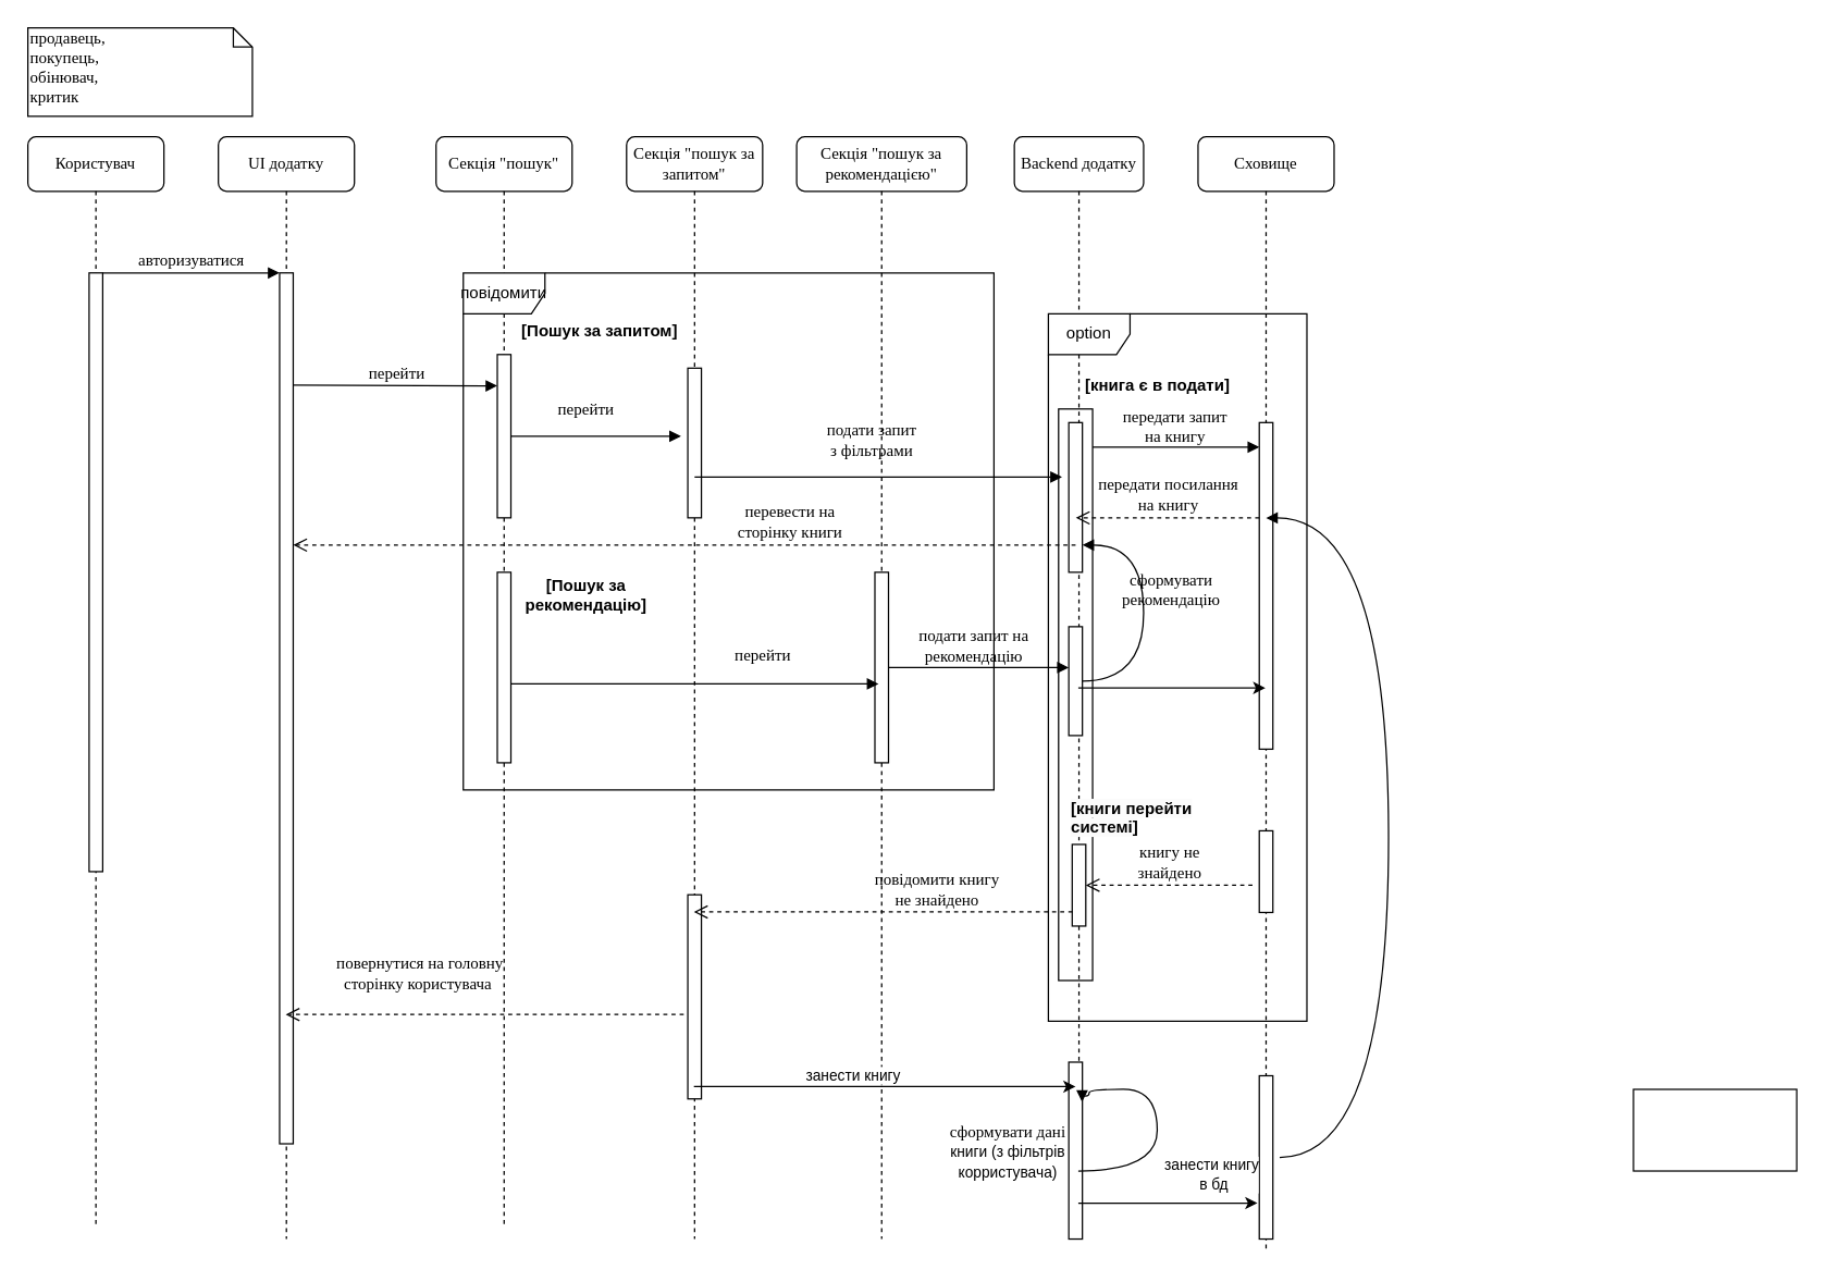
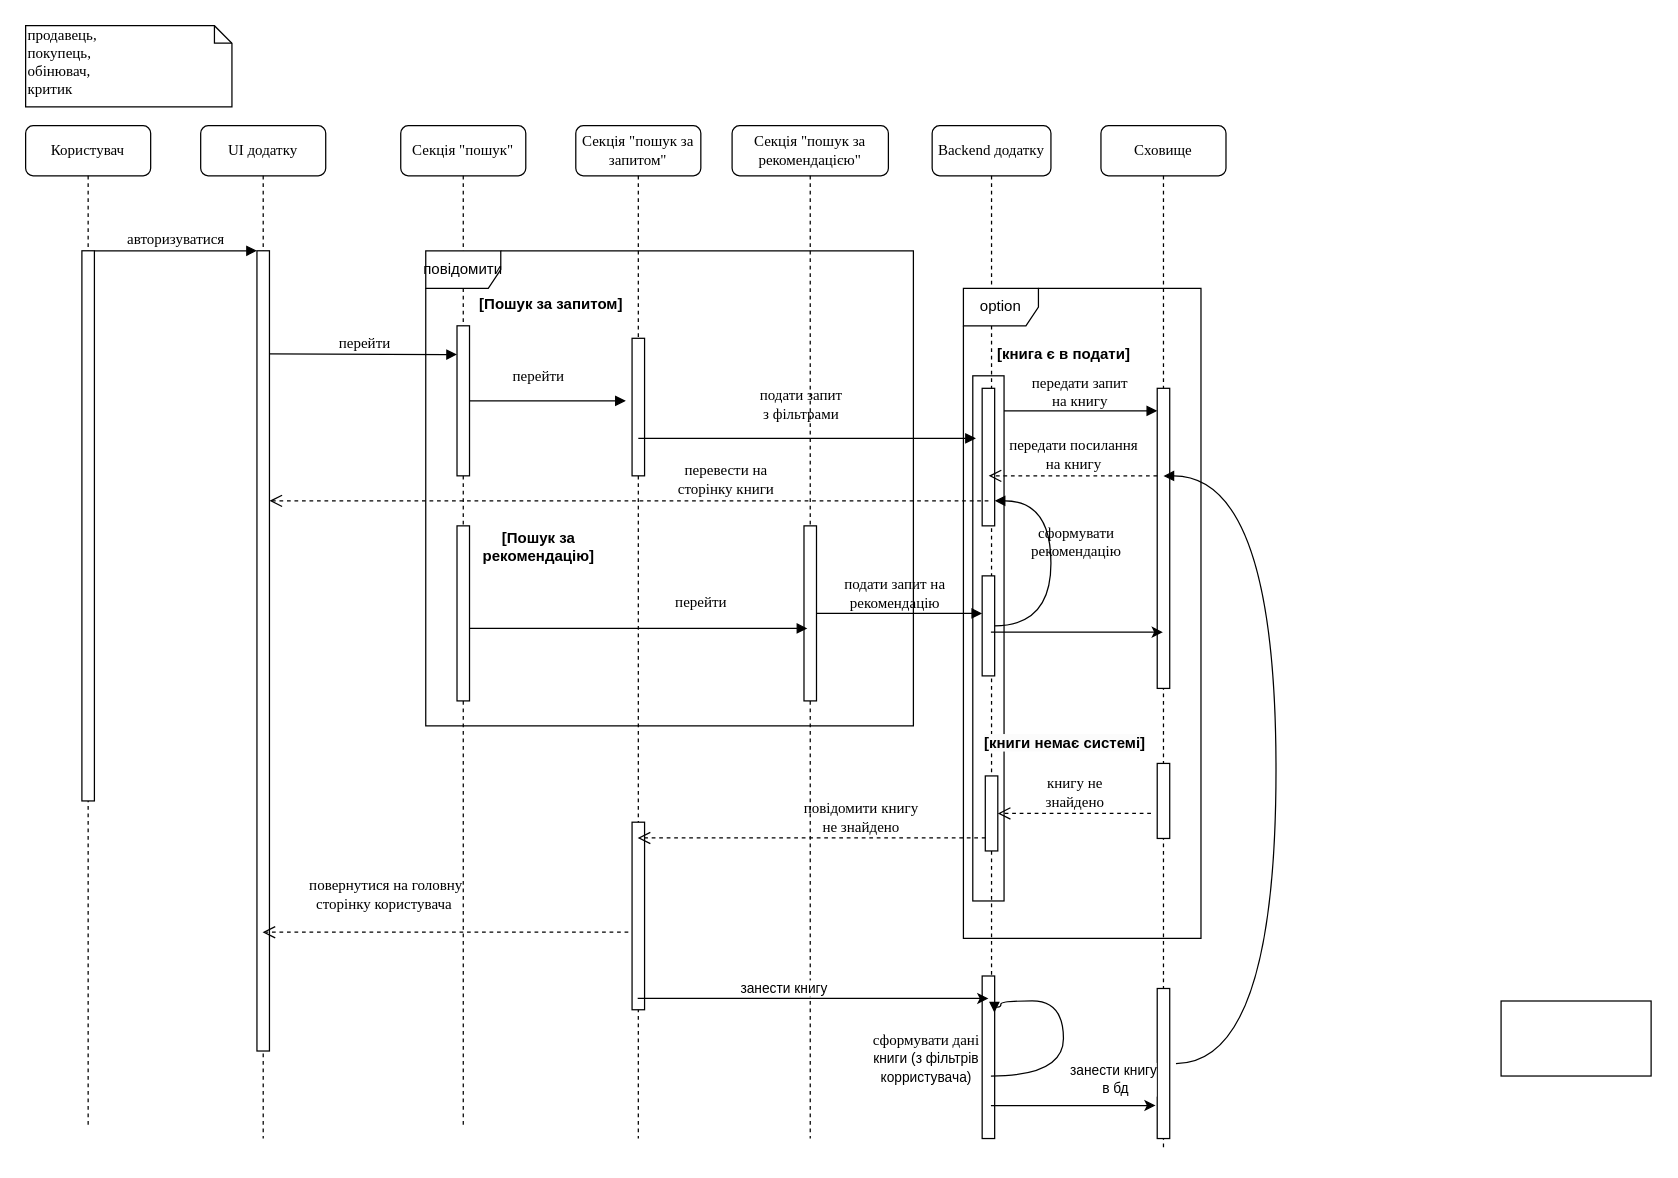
  <mxCell id="0" />
  <mxCell id="1" parent="0" />
  <mxCell id="2" value="" style="html=1;points=[];perimeter=orthogonalPerimeter;rounded=0;shadow=0;comic=0;labelBackgroundColor=none;strokeWidth=1;fontFamily=Verdana;fontSize=12;align=center;" parent="1" vertex="1"><mxGeometry x="777.5" y="300" width="25" height="420" as="geometry" /></mxCell>
  <mxCell id="3" value="UI додатку" style="shape=umlLifeline;perimeter=lifelinePerimeter;whiteSpace=wrap;html=1;container=1;collapsible=0;recursiveResize=0;outlineConnect=0;rounded=1;shadow=0;comic=0;labelBackgroundColor=none;strokeWidth=1;fontFamily=Verdana;fontSize=12;align=center;" parent="1" vertex="1"><mxGeometry x="160" y="100" width="100" height="810" as="geometry" /></mxCell>
  <mxCell id="4" value="" style="html=1;points=[];perimeter=orthogonalPerimeter;rounded=0;shadow=0;comic=0;labelBackgroundColor=none;strokeWidth=1;fontFamily=Verdana;fontSize=12;align=center;" parent="3" vertex="1"><mxGeometry x="45" y="100" width="10" height="640" as="geometry" /></mxCell>
  <mxCell id="5" value="перейти" style="html=1;verticalAlign=bottom;endArrow=block;entryX=0;entryY=0;labelBackgroundColor=none;fontFamily=Verdana;fontSize=12;edgeStyle=elbowEdgeStyle;elbow=vertical;" parent="3" edge="1"><mxGeometry relative="1" as="geometry"><mxPoint x="55" y="182.5" as="sourcePoint" /><mxPoint x="205" y="182.5" as="targetPoint" /></mxGeometry></mxCell>
  <mxCell id="6" value="Секція &quot;пошук&quot;" style="shape=umlLifeline;perimeter=lifelinePerimeter;whiteSpace=wrap;html=1;container=1;collapsible=0;recursiveResize=0;outlineConnect=0;rounded=1;shadow=0;comic=0;labelBackgroundColor=none;strokeWidth=1;fontFamily=Verdana;fontSize=12;align=center;" parent="1" vertex="1"><mxGeometry x="320" y="100" width="100" height="800" as="geometry" /></mxCell>
  <mxCell id="7" value="" style="html=1;points=[];perimeter=orthogonalPerimeter;rounded=0;shadow=0;comic=0;labelBackgroundColor=none;strokeWidth=1;fontFamily=Verdana;fontSize=12;align=center;" parent="6" vertex="1"><mxGeometry x="45" y="160" width="10" height="120" as="geometry" /></mxCell>
  <mxCell id="8" value="повернутися на головну &lt;br&gt;сторінку користувача&amp;nbsp;" style="html=1;verticalAlign=bottom;endArrow=open;dashed=1;endSize=8;labelBackgroundColor=none;fontFamily=Verdana;fontSize=12;" edge="1" parent="6" target="3"><mxGeometry x="0.325" y="-13" relative="1" as="geometry"><mxPoint x="-98" y="645" as="targetPoint" /><mxPoint x="182" y="645" as="sourcePoint" /><mxPoint as="offset" /></mxGeometry></mxCell>
  <mxCell id="9" value="Секція &quot;пошук за запитом&quot;" style="shape=umlLifeline;perimeter=lifelinePerimeter;whiteSpace=wrap;html=1;container=1;collapsible=0;recursiveResize=0;outlineConnect=0;rounded=1;shadow=0;comic=0;labelBackgroundColor=none;strokeWidth=1;fontFamily=Verdana;fontSize=12;align=center;" parent="1" vertex="1"><mxGeometry x="460" y="100" width="100" height="810" as="geometry" /></mxCell>
  <mxCell id="10" value="" style="html=1;points=[];perimeter=orthogonalPerimeter;rounded=0;shadow=0;comic=0;labelBackgroundColor=none;strokeWidth=1;fontFamily=Verdana;fontSize=12;align=center;" vertex="1" parent="9"><mxGeometry x="45" y="557" width="10" height="150" as="geometry" /></mxCell>
  <mxCell id="11" value="Секція &quot;пошук за рекомендацією&quot;" style="shape=umlLifeline;perimeter=lifelinePerimeter;whiteSpace=wrap;html=1;container=1;collapsible=0;recursiveResize=0;outlineConnect=0;rounded=1;shadow=0;comic=0;labelBackgroundColor=none;strokeWidth=1;fontFamily=Verdana;fontSize=12;align=center;" parent="1" vertex="1"><mxGeometry x="585" y="100" width="125" height="810" as="geometry" /></mxCell>
  <mxCell id="12" value="Backend додатку" style="shape=umlLifeline;perimeter=lifelinePerimeter;whiteSpace=wrap;html=1;container=1;collapsible=0;recursiveResize=0;outlineConnect=0;rounded=1;shadow=0;comic=0;labelBackgroundColor=none;strokeWidth=1;fontFamily=Verdana;fontSize=12;align=center;" parent="1" vertex="1"><mxGeometry x="745" y="100" width="95" height="810" as="geometry" /></mxCell>
  <mxCell id="13" value="" style="html=1;points=[];perimeter=orthogonalPerimeter;rounded=0;shadow=0;comic=0;labelBackgroundColor=none;strokeWidth=1;fontFamily=Verdana;fontSize=12;align=center;" parent="12" vertex="1"><mxGeometry x="40" y="210" width="10" height="110" as="geometry" /></mxCell>
  <mxCell id="14" value="" style="html=1;points=[];perimeter=orthogonalPerimeter;rounded=0;shadow=0;comic=0;labelBackgroundColor=none;strokeWidth=1;fontFamily=Verdana;fontSize=12;align=center;" parent="12" vertex="1"><mxGeometry x="42.5" y="520" width="10" height="60" as="geometry" /></mxCell>
  <mxCell id="15" value="" style="html=1;points=[];perimeter=orthogonalPerimeter;rounded=0;shadow=0;comic=0;labelBackgroundColor=none;strokeWidth=1;fontFamily=Verdana;fontSize=12;align=center;" parent="12" vertex="1"><mxGeometry x="40" y="360" width="10" height="80" as="geometry" /></mxCell>
  <mxCell id="16" value="сформувати &lt;br&gt;рекомендацію" style="html=1;verticalAlign=bottom;endArrow=block;labelBackgroundColor=none;fontFamily=Verdana;fontSize=12;elbow=vertical;edgeStyle=orthogonalEdgeStyle;curved=1;" parent="12" source="15" target="13" edge="1"><mxGeometry y="-20" relative="1" as="geometry"><mxPoint x="58" y="399.5" as="sourcePoint" /><mxPoint x="180" y="399.5" as="targetPoint" /><mxPoint as="offset" /><Array as="points"><mxPoint x="95" y="400" /><mxPoint x="95" y="300" /></Array></mxGeometry></mxCell>
  <mxCell id="17" value="Сховище" style="shape=umlLifeline;perimeter=lifelinePerimeter;whiteSpace=wrap;html=1;container=1;collapsible=0;recursiveResize=0;outlineConnect=0;rounded=1;shadow=0;comic=0;labelBackgroundColor=none;strokeWidth=1;fontFamily=Verdana;fontSize=12;align=center;" parent="1" vertex="1"><mxGeometry x="880" y="100" width="100" height="820" as="geometry" /></mxCell>
  <mxCell id="18" value="" style="html=1;points=[];perimeter=orthogonalPerimeter;rounded=0;shadow=0;comic=0;labelBackgroundColor=none;strokeWidth=1;fontFamily=Verdana;fontSize=12;align=center;" parent="17" vertex="1"><mxGeometry x="45" y="510" width="10" height="60" as="geometry" /></mxCell>
  <mxCell id="19" value="" style="html=1;points=[];perimeter=orthogonalPerimeter;rounded=0;shadow=0;comic=0;labelBackgroundColor=none;strokeWidth=1;fontFamily=Verdana;fontSize=12;align=center;" vertex="1" parent="17"><mxGeometry x="45" y="690" width="10" height="120" as="geometry" /></mxCell>
  <mxCell id="20" value="Користувач" style="shape=umlLifeline;perimeter=lifelinePerimeter;whiteSpace=wrap;html=1;container=1;collapsible=0;recursiveResize=0;outlineConnect=0;rounded=1;shadow=0;comic=0;labelBackgroundColor=none;strokeWidth=1;fontFamily=Verdana;fontSize=12;align=center;" parent="1" vertex="1"><mxGeometry x="20" y="100" width="100" height="800" as="geometry" /></mxCell>
  <mxCell id="21" value="" style="html=1;points=[];perimeter=orthogonalPerimeter;rounded=0;shadow=0;comic=0;labelBackgroundColor=none;strokeWidth=1;fontFamily=Verdana;fontSize=12;align=center;" parent="20" vertex="1"><mxGeometry x="45" y="100" width="10" height="440" as="geometry" /></mxCell>
  <mxCell id="22" value="" style="html=1;points=[];perimeter=orthogonalPerimeter;rounded=0;shadow=0;comic=0;labelBackgroundColor=none;strokeWidth=1;fontFamily=Verdana;fontSize=12;align=center;" parent="1" vertex="1"><mxGeometry x="505" y="270" width="10" height="110" as="geometry" /></mxCell>
  <mxCell id="23" value="" style="html=1;points=[];perimeter=orthogonalPerimeter;rounded=0;shadow=0;comic=0;labelBackgroundColor=none;strokeWidth=1;fontFamily=Verdana;fontSize=12;align=center;" parent="1" vertex="1"><mxGeometry x="642.5" y="420" width="10" height="140" as="geometry" /></mxCell>
  <mxCell id="24" value="" style="html=1;points=[];perimeter=orthogonalPerimeter;rounded=0;shadow=0;comic=0;labelBackgroundColor=none;strokeColor=#000000;strokeWidth=1;fillColor=#FFFFFF;fontFamily=Verdana;fontSize=12;fontColor=#000000;align=center;" parent="1" vertex="1"><mxGeometry x="925" y="310" width="10" height="240" as="geometry" /></mxCell>
  <mxCell id="25" value="авторизуватися" style="html=1;verticalAlign=bottom;endArrow=block;entryX=0;entryY=0;labelBackgroundColor=none;fontFamily=Verdana;fontSize=12;edgeStyle=elbowEdgeStyle;elbow=vertical;" parent="1" source="21" target="4" edge="1"><mxGeometry relative="1" as="geometry"><mxPoint x="140" y="210" as="sourcePoint" /></mxGeometry></mxCell>
  <mxCell id="26" value="продавець,&amp;nbsp;&lt;br&gt;покупець,&lt;br&gt;обінювач,&lt;br&gt;критик" style="shape=note;whiteSpace=wrap;html=1;size=14;verticalAlign=top;align=left;spacingTop=-6;rounded=0;shadow=0;comic=0;labelBackgroundColor=none;strokeWidth=1;fontFamily=Verdana;fontSize=12" parent="1" vertex="1"><mxGeometry x="20" y="20" width="165" height="65" as="geometry" /></mxCell>
  <mxCell id="27" value="option" style="shape=umlFrame;whiteSpace=wrap;html=1;pointerEvents=0;" parent="1" vertex="1"><mxGeometry x="770" y="230" width="190" height="520" as="geometry" /></mxCell>
  <mxCell id="28" value="передати запит&lt;br&gt;на книгу" style="html=1;verticalAlign=bottom;endArrow=block;labelBackgroundColor=none;fontFamily=Verdana;fontSize=12;elbow=vertical;" parent="1" source="2" edge="1"><mxGeometry x="-0.019" y="-2" relative="1" as="geometry"><mxPoint x="810" y="330" as="sourcePoint" /><mxPoint x="925" y="328" as="targetPoint" /><mxPoint as="offset" /></mxGeometry></mxCell>
  <mxCell id="29" value="[книга є в подати]" style="text;align=center;fontStyle=1;verticalAlign=middle;spacingLeft=3;spacingRight=3;strokeColor=none;rotatable=0;points=[[0,0.5],[1,0.5]];portConstraint=eastwest;html=1;" parent="1" vertex="1"><mxGeometry x="810" y="270" width="80" height="26" as="geometry" /></mxCell>
  <mxCell id="30" value="передати посилання &lt;br&gt;на книгу" style="html=1;verticalAlign=bottom;endArrow=open;dashed=1;endSize=8;exitX=0.18;exitY=0.613;labelBackgroundColor=none;fontFamily=Verdana;fontSize=12;exitDx=0;exitDy=0;exitPerimeter=0;" parent="1" edge="1"><mxGeometry relative="1" as="geometry"><mxPoint x="790.2" y="380" as="targetPoint" /><mxPoint x="925" y="380" as="sourcePoint" /></mxGeometry></mxCell>
- <mxCell id="31" value="&lt;span style=&quot;color: rgb(0, 0, 0); font-family: Helvetica; font-size: 12px; font-style: normal; font-variant-ligatures: normal; font-variant-caps: normal; font-weight: 700; letter-spacing: normal; orphans: 2; text-align: center; text-indent: 0px; text-transform: none; widows: 2; word-spacing: 0px; -webkit-text-stroke-width: 0px; background-color: rgb(251, 251, 251); text-decoration-thickness: initial; text-decoration-style: initial; text-decoration-color: initial; float: none; display: inline !important;&quot;&gt;[книги перейти системі]&lt;/span&gt;" style="text;whiteSpace=wrap;html=1;" parent="1" vertex="1"><mxGeometry x="785" y="580" width="140" height="40" as="geometry" /></mxCell>
+ <mxCell id="31" value="&lt;span style=&quot;color: rgb(0, 0, 0); font-family: Helvetica; font-size: 12px; font-style: normal; font-variant-ligatures: normal; font-variant-caps: normal; font-weight: 700; letter-spacing: normal; orphans: 2; text-align: center; text-indent: 0px; text-transform: none; widows: 2; word-spacing: 0px; -webkit-text-stroke-width: 0px; background-color: rgb(251, 251, 251); text-decoration-thickness: initial; text-decoration-style: initial; text-decoration-color: initial; float: none; display: inline !important;&quot;&gt;[книги немає системі]&lt;/span&gt;" style="text;whiteSpace=wrap;html=1;" parent="1" vertex="1"><mxGeometry x="785" y="580" width="140" height="40" as="geometry" /></mxCell>
  <mxCell id="32" value="книгу не &lt;br&gt;знайдено" style="html=1;verticalAlign=bottom;endArrow=open;dashed=1;endSize=8;labelBackgroundColor=none;fontFamily=Verdana;fontSize=12;" parent="1" edge="1"><mxGeometry relative="1" as="geometry"><mxPoint x="797.5" y="650" as="targetPoint" /><mxPoint x="920" y="650" as="sourcePoint" /></mxGeometry></mxCell>
  <mxCell id="33" value="перейти" style="html=1;verticalAlign=bottom;endArrow=block;labelBackgroundColor=none;fontFamily=Verdana;fontSize=12;elbow=vertical;" parent="1" source="7" edge="1"><mxGeometry x="-0.12" y="10" relative="1" as="geometry"><mxPoint x="270" y="230" as="sourcePoint" /><mxPoint x="500" y="320" as="targetPoint" /><Array as="points"><mxPoint x="500" y="320" /></Array><mxPoint as="offset" /></mxGeometry></mxCell>
  <mxCell id="34" value="повідомити" style="shape=umlFrame;whiteSpace=wrap;html=1;pointerEvents=0;" parent="1" vertex="1"><mxGeometry x="340" y="200" width="390" height="380" as="geometry" /></mxCell>
  <mxCell id="35" value="[Пошук за запитом]" style="text;align=center;fontStyle=1;verticalAlign=middle;spacingLeft=3;spacingRight=3;strokeColor=none;rotatable=0;points=[[0,0.5],[1,0.5]];portConstraint=eastwest;html=1;" parent="1" vertex="1"><mxGeometry x="400" y="230" width="80" height="26" as="geometry" /></mxCell>
  <mxCell id="36" value="перевести на &lt;br&gt;сторінку книги" style="html=1;verticalAlign=bottom;endArrow=open;dashed=1;endSize=8;labelBackgroundColor=none;fontFamily=Verdana;fontSize=12;" parent="1" target="4" edge="1"><mxGeometry x="-0.27" relative="1" as="geometry"><mxPoint x="802" y="394" as="targetPoint" /><mxPoint x="790" y="400" as="sourcePoint" /><mxPoint as="offset" /></mxGeometry></mxCell>
  <mxCell id="37" value="" style="html=1;points=[];perimeter=orthogonalPerimeter;rounded=0;shadow=0;comic=0;labelBackgroundColor=none;strokeWidth=1;fontFamily=Verdana;fontSize=12;align=center;" parent="1" vertex="1"><mxGeometry x="365" y="420" width="10" height="140" as="geometry" /></mxCell>
  <mxCell id="38" value="[Пошук за &lt;br&gt;рекомендацію]" style="text;align=center;fontStyle=1;verticalAlign=middle;spacingLeft=3;spacingRight=3;strokeColor=none;rotatable=0;points=[[0,0.5],[1,0.5]];portConstraint=eastwest;html=1;" parent="1" vertex="1"><mxGeometry x="390" y="424" width="80" height="26" as="geometry" /></mxCell>
  <mxCell id="39" value="перейти" style="html=1;verticalAlign=bottom;endArrow=block;entryX=0.27;entryY=0.586;labelBackgroundColor=none;fontFamily=Verdana;fontSize=12;edgeStyle=elbowEdgeStyle;elbow=vertical;entryDx=0;entryDy=0;entryPerimeter=0;" parent="1" source="37" target="23" edge="1"><mxGeometry x="0.369" y="12" relative="1" as="geometry"><mxPoint x="435" y="500" as="sourcePoint" /><mxPoint x="585" y="500" as="targetPoint" /><mxPoint as="offset" /></mxGeometry></mxCell>
  <mxCell id="40" value="подати запит &lt;br&gt;з фільтрами" style="html=1;verticalAlign=bottom;endArrow=block;entryX=0.27;entryY=0.586;labelBackgroundColor=none;fontFamily=Verdana;fontSize=12;edgeStyle=elbowEdgeStyle;elbow=vertical;entryDx=0;entryDy=0;entryPerimeter=0;" parent="1" edge="1"><mxGeometry x="-0.037" y="10" relative="1" as="geometry"><mxPoint x="510" y="350" as="sourcePoint" /><mxPoint x="780" y="350" as="targetPoint" /><mxPoint as="offset" /></mxGeometry></mxCell>
  <mxCell id="41" value="повідомити книгу &lt;br&gt;не знайдено" style="html=1;verticalAlign=bottom;endArrow=open;dashed=1;endSize=8;labelBackgroundColor=none;fontFamily=Verdana;fontSize=12;exitX=0.02;exitY=0.827;exitDx=0;exitDy=0;exitPerimeter=0;" parent="1" source="14" target="9" edge="1"><mxGeometry x="-0.282" relative="1" as="geometry"><mxPoint x="225" y="410" as="targetPoint" /><mxPoint x="800" y="410" as="sourcePoint" /><mxPoint as="offset" /></mxGeometry></mxCell>
  <mxCell id="42" value="подати запит на &lt;br&gt;рекомендацію" style="html=1;verticalAlign=bottom;endArrow=block;labelBackgroundColor=none;fontFamily=Verdana;fontSize=12;edgeStyle=elbowEdgeStyle;elbow=vertical;" parent="1" target="15" edge="1"><mxGeometry x="-0.069" y="-1" relative="1" as="geometry"><mxPoint x="652.5" y="490" as="sourcePoint" /><mxPoint x="775.6" y="490.4" as="targetPoint" /><mxPoint as="offset" /><Array as="points"><mxPoint x="790" y="490" /></Array></mxGeometry></mxCell>
  <mxCell id="43" value="" style="html=1;points=[];perimeter=orthogonalPerimeter;rounded=0;shadow=0;comic=0;labelBackgroundColor=none;strokeWidth=1;fontFamily=Verdana;fontSize=12;align=center;" vertex="1" parent="1"><mxGeometry x="785" y="780" width="10" height="130" as="geometry" /></mxCell>
  <mxCell id="44" value="занести книгу&amp;nbsp;" style="endArrow=classic;html=1;rounded=0;" edge="1" parent="1" source="9"><mxGeometry x="-0.158" y="8" width="50" height="50" relative="1" as="geometry"><mxPoint x="522" y="798" as="sourcePoint" /><mxPoint x="790" y="798" as="targetPoint" /><mxPoint as="offset" /></mxGeometry></mxCell>
  <mxCell id="45" value="сформувати дані&lt;br style=&quot;border-color: var(--border-color); font-family: Helvetica; font-size: 11px;&quot;&gt;&lt;span style=&quot;font-family: Helvetica; font-size: 11px; background-color: rgb(255, 255, 255);&quot;&gt;книги (з фільтрів&lt;/span&gt;&lt;br style=&quot;border-color: var(--border-color); font-family: Helvetica; font-size: 11px;&quot;&gt;&lt;span style=&quot;font-family: Helvetica; font-size: 11px; background-color: rgb(255, 255, 255);&quot;&gt;корристувача)&lt;/span&gt;" style="html=1;verticalAlign=bottom;endArrow=block;labelBackgroundColor=none;fontFamily=Verdana;fontSize=12;elbow=vertical;edgeStyle=orthogonalEdgeStyle;curved=1;entryX=0.978;entryY=0.225;entryDx=0;entryDy=0;entryPerimeter=0;" edge="1" parent="1" source="12" target="43"><mxGeometry x="-1" y="-53" relative="1" as="geometry"><mxPoint x="802.5" y="880" as="sourcePoint" /><mxPoint x="802.5" y="780" as="targetPoint" /><mxPoint x="-52" y="-43" as="offset" /><Array as="points"><mxPoint x="850" y="860" /><mxPoint x="850" y="800" /><mxPoint x="800" y="800" /><mxPoint x="800" y="805" /></Array></mxGeometry></mxCell>
  <mxCell id="46" value="" style="endArrow=classic;html=1;rounded=0;" edge="1" parent="1" source="12" target="17"><mxGeometry width="50" height="50" relative="1" as="geometry"><mxPoint x="830" y="890" as="sourcePoint" /><mxPoint x="880" y="840" as="targetPoint" /></mxGeometry></mxCell>
  <mxCell id="47" value="занести книгу&lt;br&gt;&amp;nbsp;в бд" style="endArrow=classic;html=1;rounded=0;entryX=-0.133;entryY=0.78;entryDx=0;entryDy=0;entryPerimeter=0;" edge="1" parent="1" source="12" target="19"><mxGeometry x="0.489" y="21" width="50" height="50" relative="1" as="geometry"><mxPoint x="760" y="930" as="sourcePoint" /><mxPoint x="810" y="880" as="targetPoint" /><mxPoint as="offset" /></mxGeometry></mxCell>
  <mxCell id="48" value="" style="html=1;verticalAlign=bottom;endArrow=block;labelBackgroundColor=none;fontFamily=Verdana;fontSize=12;elbow=vertical;edgeStyle=orthogonalEdgeStyle;curved=1;entryX=0.5;entryY=0.292;entryDx=0;entryDy=0;entryPerimeter=0;" edge="1" parent="1" target="24"><mxGeometry y="-20" relative="1" as="geometry"><mxPoint x="940" y="850" as="sourcePoint" /><mxPoint x="975" y="600" as="targetPoint" /><mxPoint as="offset" /><Array as="points"><mxPoint x="1020" y="850" /><mxPoint x="1020" y="380" /></Array></mxGeometry></mxCell>
  <mxCell id="49" value="" style="rounded=0;whiteSpace=wrap;html=1;" vertex="1" parent="1"><mxGeometry x="1200" y="800" width="120" height="60" as="geometry" /></mxCell>
